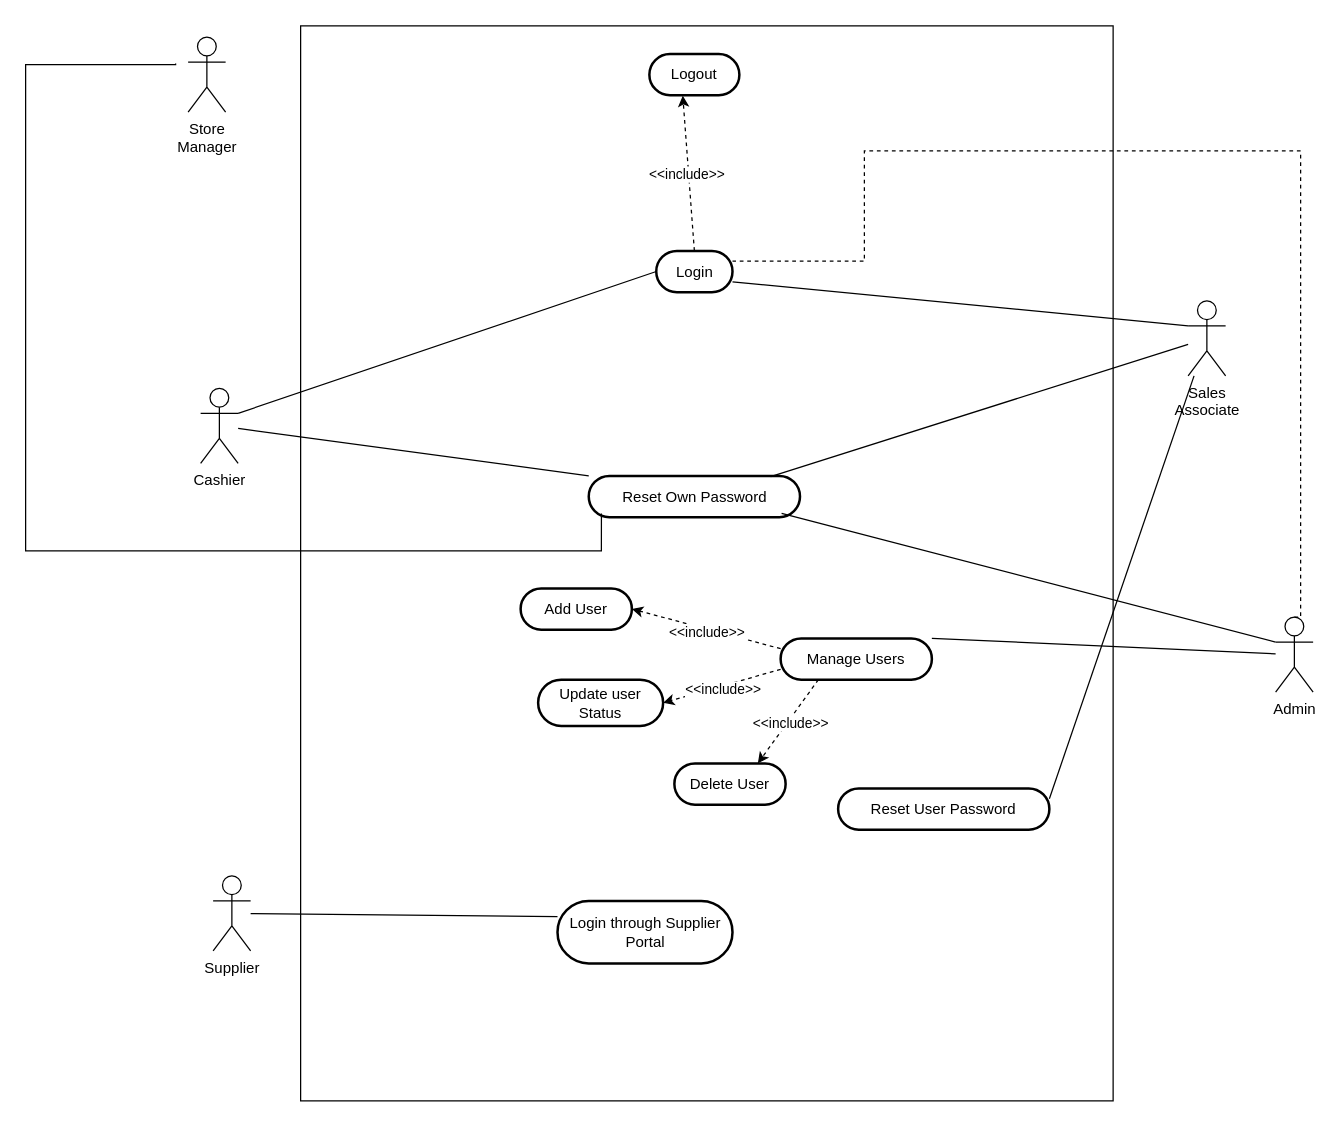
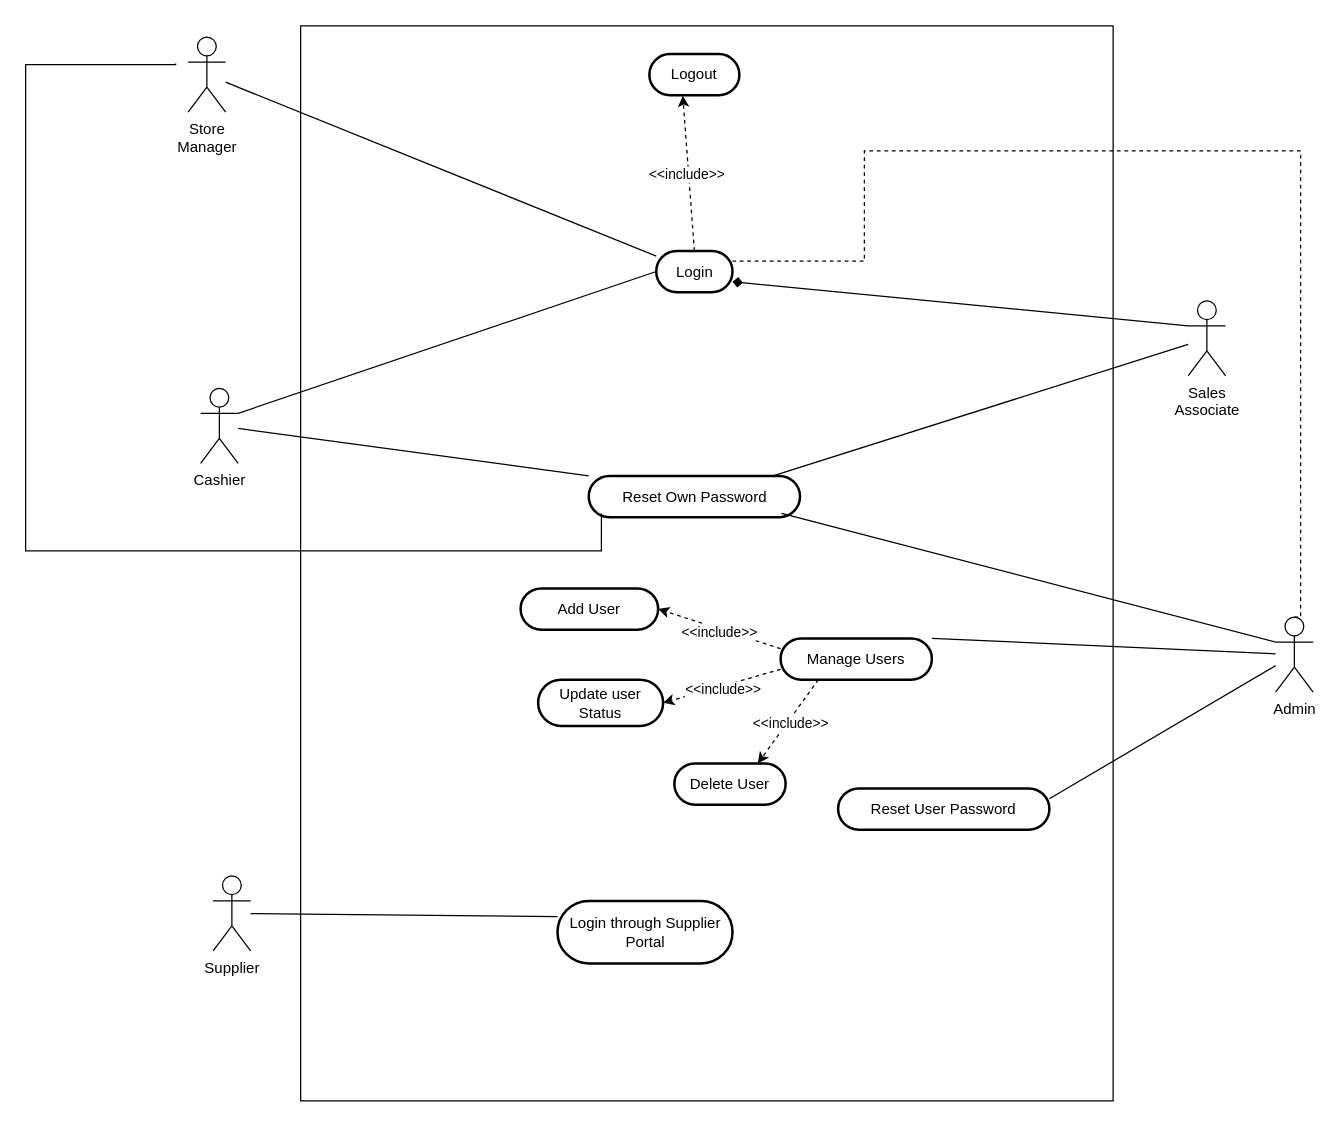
  <mxCell id="0" />
  <mxCell id="1" parent="0" />
  <mxCell id="2" value="" style="rounded=0;whiteSpace=wrap;html=1;" vertex="1" parent="1"><mxGeometry x="240" y="20" width="650" height="860" as="geometry" /></mxCell>
  <mxCell id="3" value="Login" style="rounded=1;whiteSpace=wrap;arcSize=50;strokeWidth=2;" vertex="1" parent="1"><mxGeometry x="524.5" y="200" width="61" height="33" as="geometry" /></mxCell>
  <mxCell id="4" value="Logout" style="rounded=1;whiteSpace=wrap;arcSize=50;strokeWidth=2;" vertex="1" parent="1"><mxGeometry x="519" y="42.5" width="72" height="33" as="geometry" /></mxCell>
  <mxCell id="5" value="Reset Own Password" style="rounded=1;whiteSpace=wrap;arcSize=50;strokeWidth=2;" vertex="1" parent="1"><mxGeometry x="470.5" y="380" width="169" height="33" as="geometry" /></mxCell>
  <mxCell id="6" value="Update user Status" style="rounded=1;whiteSpace=wrap;arcSize=50;strokeWidth=2;" vertex="1" parent="1"><mxGeometry x="430" y="543" width="100" height="37" as="geometry" /></mxCell>
  <mxCell id="7" value="Manage Users" style="rounded=1;whiteSpace=wrap;arcSize=50;strokeWidth=2;" vertex="1" parent="1"><mxGeometry x="624" y="510" width="121" height="33" as="geometry" /></mxCell>
  <mxCell id="8" value="Reset User Password" style="rounded=1;whiteSpace=wrap;arcSize=50;strokeWidth=2;" vertex="1" parent="1"><mxGeometry x="670" y="630" width="169" height="33" as="geometry" /></mxCell>
  <mxCell id="9" value="&lt;span style=&quot;text-wrap: wrap;&quot;&gt;Admin&lt;/span&gt;" style="shape=umlActor;verticalLabelPosition=bottom;verticalAlign=top;html=1;outlineConnect=0;" vertex="1" parent="1"><mxGeometry x="1020" y="493" width="30" height="60" as="geometry" /></mxCell>
  <mxCell id="10" value="&lt;span style=&quot;text-wrap: wrap;&quot;&gt;Cashier&lt;/span&gt;" style="shape=umlActor;verticalLabelPosition=bottom;verticalAlign=top;html=1;outlineConnect=0;" vertex="1" parent="1"><mxGeometry x="160" y="310" width="30" height="60" as="geometry" /></mxCell>
  <mxCell id="11" value="&lt;span style=&quot;text-wrap: wrap;&quot;&gt;Sales Associate&lt;/span&gt;" style="shape=umlActor;verticalLabelPosition=bottom;verticalAlign=top;html=1;outlineConnect=0;" vertex="1" parent="1"><mxGeometry x="950" y="240" width="30" height="60" as="geometry" /></mxCell>
  <mxCell id="12" value="&lt;span style=&quot;text-wrap: wrap;&quot;&gt;Store Manager&lt;/span&gt;" style="shape=umlActor;verticalLabelPosition=bottom;verticalAlign=top;html=1;outlineConnect=0;" vertex="1" parent="1"><mxGeometry x="150" y="29" width="30" height="60" as="geometry" /></mxCell>
  <mxCell id="13" value="Login through Supplier Portal" style="rounded=1;whiteSpace=wrap;arcSize=50;strokeWidth=2;" vertex="1" parent="1"><mxGeometry x="445.5" y="720" width="140" height="50" as="geometry" /></mxCell>
  <mxCell id="14" value="" style="endArrow=none;html=1;rounded=0;exitX=1;exitY=0.333;exitDx=0;exitDy=0;exitPerimeter=0;entryX=0;entryY=0.5;entryDx=0;entryDy=0;" edge="1" parent="1" source="10" target="3"><mxGeometry width="50" height="50" relative="1" as="geometry"><mxPoint x="510" y="290" as="sourcePoint" /><mxPoint x="560" y="240" as="targetPoint" /></mxGeometry></mxCell>
+ <mxCell id="15" value="" style="endArrow=none;html=1;rounded=0;" edge="1" parent="1" source="12" target="3"><mxGeometry width="50" height="50" relative="1" as="geometry"><mxPoint x="510" y="290" as="sourcePoint" /><mxPoint x="560" y="240" as="targetPoint" /></mxGeometry></mxCell>
  <mxCell id="16" value="" style="html=1;labelBackgroundColor=#ffffff;startArrow=none;startFill=0;startSize=6;endArrow=classic;endFill=1;endSize=6;jettySize=auto;orthogonalLoop=1;strokeWidth=1;dashed=1;fontSize=14;rounded=0;entryX=0.371;entryY=1.01;entryDx=0;entryDy=0;entryPerimeter=0;exitX=0.5;exitY=0;exitDx=0;exitDy=0;" edge="1" parent="1" source="3" target="4"><mxGeometry width="60" height="60" relative="1" as="geometry"><mxPoint x="480" y="300" as="sourcePoint" /><mxPoint x="540" y="240" as="targetPoint" /></mxGeometry></mxCell>
  <mxCell id="17" value="&amp;lt;&amp;lt;include&amp;gt;&amp;gt;" style="edgeLabel;html=1;align=center;verticalAlign=middle;resizable=0;points=[];" vertex="1" connectable="0" parent="16"><mxGeometry x="-0.005" y="2" relative="1" as="geometry"><mxPoint as="offset" /></mxGeometry></mxCell>
  <mxCell id="18" value="" style="endArrow=none;html=1;rounded=0;exitX=0.861;exitY=0.02;exitDx=0;exitDy=0;exitPerimeter=0;" edge="1" parent="1" source="5" target="11"><mxGeometry width="50" height="50" relative="1" as="geometry"><mxPoint x="490" y="340" as="sourcePoint" /><mxPoint x="540" y="290" as="targetPoint" /></mxGeometry></mxCell>
  <mxCell id="19" value="" style="endArrow=none;html=1;rounded=0;exitX=0;exitY=0.333;exitDx=0;exitDy=0;exitPerimeter=0;entryX=0.913;entryY=0.909;entryDx=0;entryDy=0;entryPerimeter=0;" edge="1" parent="1" source="9" target="5"><mxGeometry width="50" height="50" relative="1" as="geometry"><mxPoint x="730" y="345" as="sourcePoint" /><mxPoint x="660" y="255" as="targetPoint" /></mxGeometry></mxCell>
  <mxCell id="20" value="" style="endArrow=none;html=1;rounded=0;entryX=0;entryY=0;entryDx=0;entryDy=0;" edge="1" parent="1" source="10" target="5"><mxGeometry width="50" height="50" relative="1" as="geometry"><mxPoint x="490" y="340" as="sourcePoint" /><mxPoint x="540" y="290" as="targetPoint" /></mxGeometry></mxCell>
  <mxCell id="21" value="" style="endArrow=none;html=1;rounded=0;edgeStyle=orthogonalEdgeStyle;exitX=0.5;exitY=0;exitDx=0;exitDy=0;exitPerimeter=0;entryX=1;entryY=0.25;entryDx=0;entryDy=0;dashed=1;" edge="1" parent="1" source="9" target="3"><mxGeometry width="50" height="50" relative="1" as="geometry"><mxPoint x="610" y="360" as="sourcePoint" /><mxPoint x="690" y="150" as="targetPoint" /><Array as="points"><mxPoint x="1040" y="493" /><mxPoint x="1040" y="120" /><mxPoint x="691" y="120" /><mxPoint x="691" y="208" /></Array></mxGeometry></mxCell>
  <mxCell id="22" value="Supplier&lt;div&gt;&lt;br&gt;&lt;/div&gt;" style="shape=umlActor;verticalLabelPosition=bottom;verticalAlign=top;html=1;outlineConnect=0;" vertex="1" parent="1"><mxGeometry x="170" y="700" width="30" height="60" as="geometry" /></mxCell>
  <mxCell id="23" value="" style="endArrow=none;html=1;rounded=0;entryX=0;entryY=0.25;entryDx=0;entryDy=0;" edge="1" parent="1" source="22" target="13"><mxGeometry width="50" height="50" relative="1" as="geometry"><mxPoint x="460" y="480" as="sourcePoint" /><mxPoint x="510" y="430" as="targetPoint" /></mxGeometry></mxCell>
- <mxCell id="24" value="" style="endArrow=none;html=1;rounded=0;exitX=1;exitY=0.25;exitDx=0;exitDy=0;" edge="1" parent="1" source="8" target="11"><mxGeometry width="50" height="50" relative="1" as="geometry"><mxPoint x="590" y="600" as="sourcePoint" /><mxPoint x="640" y="550" as="targetPoint" /></mxGeometry></mxCell>
+ <mxCell id="24" value="" style="endArrow=none;html=1;rounded=0;exitX=1;exitY=0.25;exitDx=0;exitDy=0;" edge="1" parent="1" source="8" target="9"><mxGeometry width="50" height="50" relative="1" as="geometry"><mxPoint x="590" y="600" as="sourcePoint" /><mxPoint x="640" y="550" as="targetPoint" /></mxGeometry></mxCell>
  <mxCell id="25" value="" style="endArrow=none;html=1;rounded=0;exitX=1;exitY=0;exitDx=0;exitDy=0;" edge="1" parent="1" source="7" target="9"><mxGeometry width="50" height="50" relative="1" as="geometry"><mxPoint x="590" y="600" as="sourcePoint" /><mxPoint x="640" y="550" as="targetPoint" /></mxGeometry></mxCell>
  <mxCell id="26" value="" style="html=1;labelBackgroundColor=#ffffff;startArrow=none;startFill=0;startSize=6;endArrow=classic;endFill=1;endSize=6;jettySize=auto;orthogonalLoop=1;strokeWidth=1;dashed=1;fontSize=14;rounded=0;entryX=0.75;entryY=0;entryDx=0;entryDy=0;exitX=0.25;exitY=1;exitDx=0;exitDy=0;" edge="1" parent="1" source="7" target="33"><mxGeometry width="60" height="60" relative="1" as="geometry"><mxPoint x="689" y="610" as="sourcePoint" /><mxPoint x="680" y="486" as="targetPoint" /></mxGeometry></mxCell>
  <mxCell id="27" value="&amp;lt;&amp;lt;include&amp;gt;&amp;gt;" style="edgeLabel;html=1;align=center;verticalAlign=middle;resizable=0;points=[];" vertex="1" connectable="0" parent="26"><mxGeometry x="-0.005" y="2" relative="1" as="geometry"><mxPoint as="offset" /></mxGeometry></mxCell>
  <mxCell id="28" value="" style="html=1;labelBackgroundColor=#ffffff;startArrow=none;startFill=0;startSize=6;endArrow=classic;endFill=1;endSize=6;jettySize=auto;orthogonalLoop=1;strokeWidth=1;dashed=1;fontSize=14;rounded=0;entryX=1;entryY=0.5;entryDx=0;entryDy=0;exitX=0;exitY=0.75;exitDx=0;exitDy=0;" edge="1" parent="1" source="7" target="6"><mxGeometry width="60" height="60" relative="1" as="geometry"><mxPoint x="609" y="634" as="sourcePoint" /><mxPoint x="600" y="510" as="targetPoint" /></mxGeometry></mxCell>
  <mxCell id="29" value="&amp;lt;&amp;lt;include&amp;gt;&amp;gt;" style="edgeLabel;html=1;align=center;verticalAlign=middle;resizable=0;points=[];" vertex="1" connectable="0" parent="28"><mxGeometry x="-0.005" y="2" relative="1" as="geometry"><mxPoint as="offset" /></mxGeometry></mxCell>
  <mxCell id="30" value="" style="html=1;labelBackgroundColor=#ffffff;startArrow=none;startFill=0;startSize=6;endArrow=classic;endFill=1;endSize=6;jettySize=auto;orthogonalLoop=1;strokeWidth=1;dashed=1;fontSize=14;rounded=0;entryX=1;entryY=0.5;entryDx=0;entryDy=0;exitX=0;exitY=0.25;exitDx=0;exitDy=0;" edge="1" parent="1" source="7" target="32"><mxGeometry width="60" height="60" relative="1" as="geometry"><mxPoint x="409" y="584" as="sourcePoint" /><mxPoint x="400" y="460" as="targetPoint" /></mxGeometry></mxCell>
  <mxCell id="31" value="&amp;lt;&amp;lt;include&amp;gt;&amp;gt;" style="edgeLabel;html=1;align=center;verticalAlign=middle;resizable=0;points=[];" vertex="1" connectable="0" parent="30"><mxGeometry x="-0.005" y="2" relative="1" as="geometry"><mxPoint as="offset" /></mxGeometry></mxCell>
- <mxCell id="32" value="Add User" style="rounded=1;whiteSpace=wrap;arcSize=50;strokeWidth=2;" vertex="1" parent="1"><mxGeometry x="416" y="470" width="89" height="33" as="geometry" /></mxCell>
+ <mxCell id="32" value="Add User" style="rounded=1;whiteSpace=wrap;arcSize=50;strokeWidth=2;" vertex="1" parent="1"><mxGeometry x="416" y="470" width="110" height="33" as="geometry" /></mxCell>
  <mxCell id="33" value="Delete User" style="rounded=1;whiteSpace=wrap;arcSize=50;strokeWidth=2;" vertex="1" parent="1"><mxGeometry x="539" y="610" width="89" height="33" as="geometry" /></mxCell>
- <mxCell id="34" value="" style="endArrow=none;html=1;rounded=0;entryX=1;entryY=0.75;entryDx=0;entryDy=0;exitX=0;exitY=0.333;exitDx=0;exitDy=0;exitPerimeter=0;" edge="1" parent="1" source="11" target="3"><mxGeometry width="50" height="50" relative="1" as="geometry"><mxPoint x="590" y="520" as="sourcePoint" /><mxPoint x="640" y="470" as="targetPoint" /></mxGeometry></mxCell>
+ <mxCell id="34" value="" style="endArrow=diamond;html=1;rounded=0;entryX=1;entryY=0.75;entryDx=0;entryDy=0;exitX=0;exitY=0.333;exitDx=0;exitDy=0;exitPerimeter=0;" edge="1" parent="1" source="11" target="3"><mxGeometry width="50" height="50" relative="1" as="geometry"><mxPoint x="590" y="520" as="sourcePoint" /><mxPoint x="640" y="470" as="targetPoint" /></mxGeometry></mxCell>
  <mxCell id="35" value="" style="endArrow=none;html=1;rounded=0;edgeStyle=orthogonalEdgeStyle;entryX=0.06;entryY=0.913;entryDx=0;entryDy=0;entryPerimeter=0;" edge="1" parent="1" target="5"><mxGeometry width="50" height="50" relative="1" as="geometry"><mxPoint x="140" y="50" as="sourcePoint" /><mxPoint x="670" y="370" as="targetPoint" /><Array as="points"><mxPoint x="20" y="51" /><mxPoint x="20" y="440" /><mxPoint x="481" y="440" /></Array></mxGeometry></mxCell>
